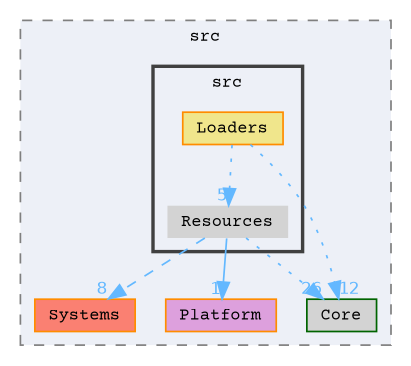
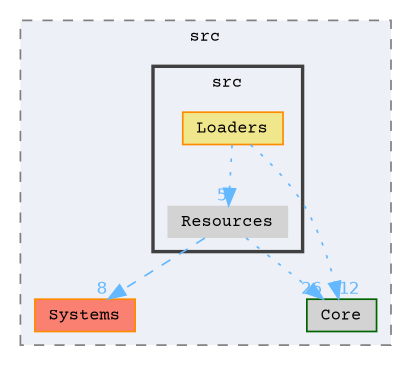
  digraph {
    compound=true
    fontname="Courier Prime"
    node [color=darkorange fillcolor=lightgrey fontname="Courier Prime" fontsize=10 shape=box style=filled]
    edge [color=steelblue1 fontcolor=steelblue1 fontname="Courier Prime" fontsize=10 labeldistance=1.5 labelfontname=Helvetica labelfontsize=10 style=dotted]
    n1 [color=brown height=0.2 label=Resources shape=plaintext width=0.4]
    n2 [fillcolor=khaki height=0.2 label=Loaders width=0.4]
    n3 [color=darkgreen height=0.2 label=Core width=0.4]
    n4 [fillcolor=salmon height=0.2 label=Systems width=0.4]
-   n5 [fillcolor=plum height=0.2 label=Platform width=0.4]
    subgraph cluster_1 {
      bgcolor="#edf0f7"
      fontsize=10
      label=src
      pencolor=grey50
      style="filled,dashed"
      n3
      n4
-     n5
      subgraph cluster_2 {
        bgcolor="#edf0f7"
        fontsize=10
        label=src
        pencolor=grey25
        style="filled,bold"
        n1
        n2
      }
    }
    n1 -> n3 [headlabel=26]
    n1 -> n4 [headlabel=8 style=dashed]
-   n1 -> n5 [headlabel=1 style=solid]
    n2 -> n1 [headlabel=5]
    n2 -> n3 [headlabel=12]
  }
